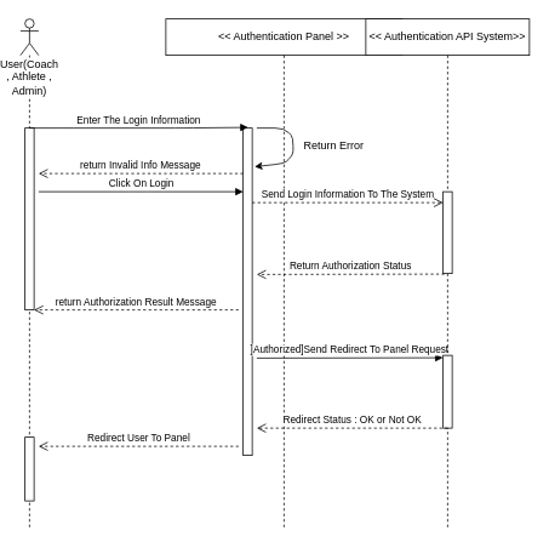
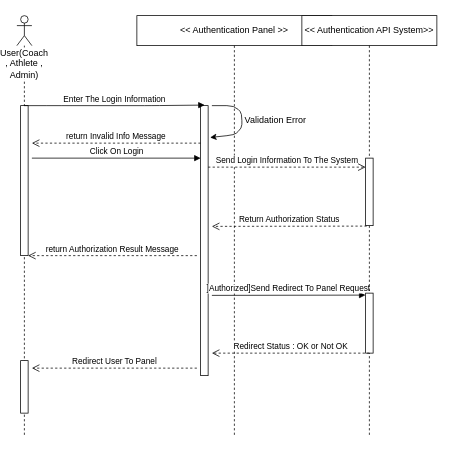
  <mxCell id="0" />
  <mxCell id="1" parent="0" />
  <mxCell id="2" value="User(Coach , Athlete , Admin)" style="shape=umlLifeline;participant=umlActor;perimeter=lifelinePerimeter;whiteSpace=wrap;html=1;container=1;collapsible=0;recursiveResize=0;verticalAlign=top;spacingTop=36;labelBackgroundColor=#ffffff;outlineConnect=0;" parent="1" vertex="1"><mxGeometry x="20" y="20" width="20" height="560" as="geometry" /></mxCell>
  <mxCell id="3" value="" style="html=1;points=[];perimeter=orthogonalPerimeter;" parent="2" vertex="1"><mxGeometry x="5" y="120" width="10" height="200" as="geometry" /></mxCell>
  <mxCell id="4" value="" style="html=1;points=[];perimeter=orthogonalPerimeter;" parent="2" vertex="1"><mxGeometry x="5" y="460" width="10" height="70" as="geometry" /></mxCell>
  <mxCell id="5" value="&amp;lt;&amp;lt; Authentication Panel &amp;gt;&amp;gt;" style="shape=umlLifeline;perimeter=lifelinePerimeter;whiteSpace=wrap;html=1;container=1;collapsible=0;recursiveResize=0;outlineConnect=0;" parent="1" vertex="1"><mxGeometry x="180" y="20" width="260" height="560" as="geometry" /></mxCell>
  <mxCell id="6" value="" style="html=1;points=[];perimeter=orthogonalPerimeter;" parent="5" vertex="1"><mxGeometry x="85" y="120" width="10" height="360" as="geometry" /></mxCell>
  <mxCell id="7" value="]Authorized]Send Redirect To Panel Request" style="html=1;verticalAlign=bottom;endArrow=block;entryX=-0.02;entryY=0.033;entryDx=0;entryDy=0;entryPerimeter=0;" parent="5" target="13" edge="1"><mxGeometry width="80" relative="1" as="geometry"><mxPoint x="100" y="373" as="sourcePoint" /><mxPoint x="220" y="380" as="targetPoint" /></mxGeometry></mxCell>
  <mxCell id="8" value="" style="endArrow=classic;html=1;exitX=1.5;exitY=0;exitDx=0;exitDy=0;exitPerimeter=0;entryX=1.26;entryY=0.118;entryDx=0;entryDy=0;entryPerimeter=0;" parent="5" source="6" target="6" edge="1"><mxGeometry width="50" height="50" relative="1" as="geometry"><mxPoint x="130" y="160" as="sourcePoint" /><mxPoint x="130" y="160" as="targetPoint" /><Array as="points"><mxPoint x="130" y="120" /><mxPoint x="140" y="130" /><mxPoint x="140" y="150" /><mxPoint x="130" y="159" /></Array></mxGeometry></mxCell>
- <mxCell id="9" value="Return Error" style="text;html=1;strokeColor=none;fillColor=none;align=center;verticalAlign=middle;whiteSpace=wrap;rounded=0;" vertex="1" parent="5"><mxGeometry x="130" y="130" width="110" height="20" as="geometry" /></mxCell>
+ <mxCell id="9" value="Validation Error" style="text;html=1;strokeColor=none;fillColor=none;align=center;verticalAlign=middle;whiteSpace=wrap;rounded=0;" vertex="1" parent="5"><mxGeometry x="130" y="130" width="110" height="20" as="geometry" /></mxCell>
  <mxCell id="10" value="Enter The Login Information" style="html=1;verticalAlign=bottom;endArrow=block;entryX=0.54;entryY=-0.002;entryDx=0;entryDy=0;entryPerimeter=0;" parent="1" source="2" target="6" edge="1"><mxGeometry width="80" relative="1" as="geometry"><mxPoint x="60" y="140" as="sourcePoint" /><mxPoint x="260" y="140" as="targetPoint" /><Array as="points"><mxPoint x="70" y="140" /><mxPoint x="200" y="140" /></Array></mxGeometry></mxCell>
  <mxCell id="11" value="&amp;lt;&amp;lt; Authentication API System&amp;gt;&amp;gt;" style="shape=umlLifeline;perimeter=lifelinePerimeter;whiteSpace=wrap;html=1;container=1;collapsible=0;recursiveResize=0;outlineConnect=0;" parent="1" vertex="1"><mxGeometry x="400" y="20" width="180" height="560" as="geometry" /></mxCell>
  <mxCell id="12" value="" style="html=1;points=[];perimeter=orthogonalPerimeter;" parent="11" vertex="1"><mxGeometry x="85" y="190" width="10" height="90" as="geometry" /></mxCell>
  <mxCell id="13" value="" style="html=1;points=[];perimeter=orthogonalPerimeter;" parent="11" vertex="1"><mxGeometry x="85" y="370" width="10" height="80" as="geometry" /></mxCell>
  <mxCell id="14" value="Click On Login" style="html=1;verticalAlign=bottom;endArrow=block;" parent="1" target="6" edge="1"><mxGeometry width="80" relative="1" as="geometry"><mxPoint x="40" y="210" as="sourcePoint" /><mxPoint x="120" y="179.5" as="targetPoint" /><Array as="points"><mxPoint x="150" y="210" /></Array></mxGeometry></mxCell>
  <mxCell id="15" value="Send Login Information To The System" style="html=1;verticalAlign=bottom;endArrow=open;dashed=1;endSize=8;" parent="1" source="6" edge="1"><mxGeometry relative="1" as="geometry"><mxPoint x="420" y="210" as="sourcePoint" /><mxPoint x="485" y="222" as="targetPoint" /></mxGeometry></mxCell>
  <mxCell id="16" value="Return Authorization Status" style="html=1;verticalAlign=bottom;endArrow=open;dashed=1;endSize=8;exitX=0.14;exitY=1.007;exitDx=0;exitDy=0;exitPerimeter=0;" parent="1" source="12" edge="1"><mxGeometry relative="1" as="geometry"><mxPoint x="450" y="280" as="sourcePoint" /><mxPoint x="280" y="301" as="targetPoint" /></mxGeometry></mxCell>
  <mxCell id="17" value="return Authorization Result Message" style="html=1;verticalAlign=bottom;endArrow=open;dashed=1;endSize=8;" parent="1" target="3" edge="1"><mxGeometry relative="1" as="geometry"><mxPoint x="260" y="340" as="sourcePoint" /><mxPoint x="120" y="290" as="targetPoint" /></mxGeometry></mxCell>
  <mxCell id="18" value="Redirect Status : OK or Not OK" style="html=1;verticalAlign=bottom;endArrow=open;dashed=1;endSize=8;" parent="1" edge="1"><mxGeometry relative="1" as="geometry"><mxPoint x="490" y="470" as="sourcePoint" /><mxPoint x="280" y="470" as="targetPoint" /></mxGeometry></mxCell>
  <mxCell id="19" value="Redirect User To Panel" style="html=1;verticalAlign=bottom;endArrow=open;dashed=1;endSize=8;" parent="1" edge="1"><mxGeometry relative="1" as="geometry"><mxPoint x="260" y="490" as="sourcePoint" /><mxPoint x="40" y="490" as="targetPoint" /></mxGeometry></mxCell>
  <mxCell id="20" value="return Invalid Info Message" style="html=1;verticalAlign=bottom;endArrow=open;dashed=1;endSize=8;" parent="1" edge="1"><mxGeometry relative="1" as="geometry"><mxPoint x="265" y="190" as="sourcePoint" /><mxPoint x="40" y="190" as="targetPoint" /></mxGeometry></mxCell>
